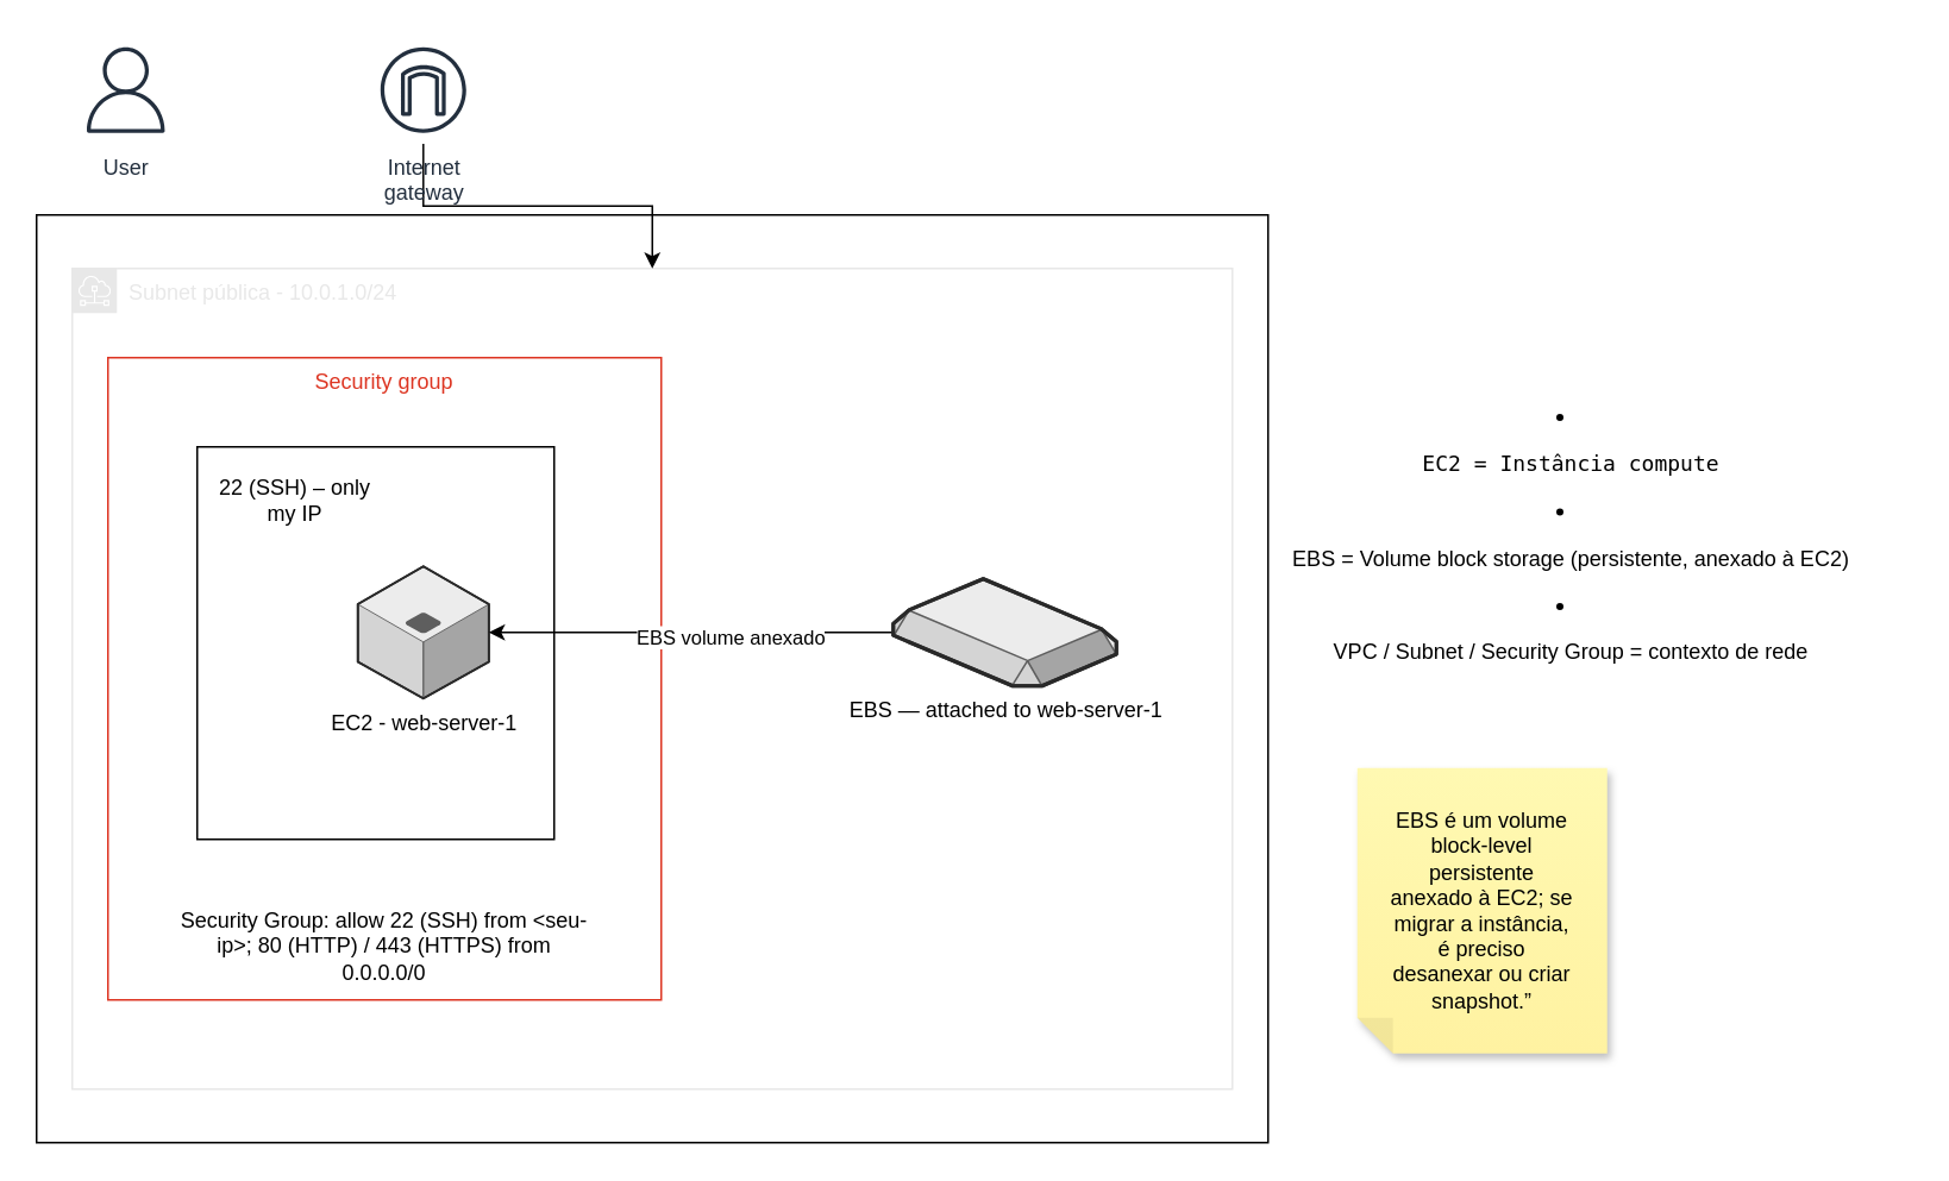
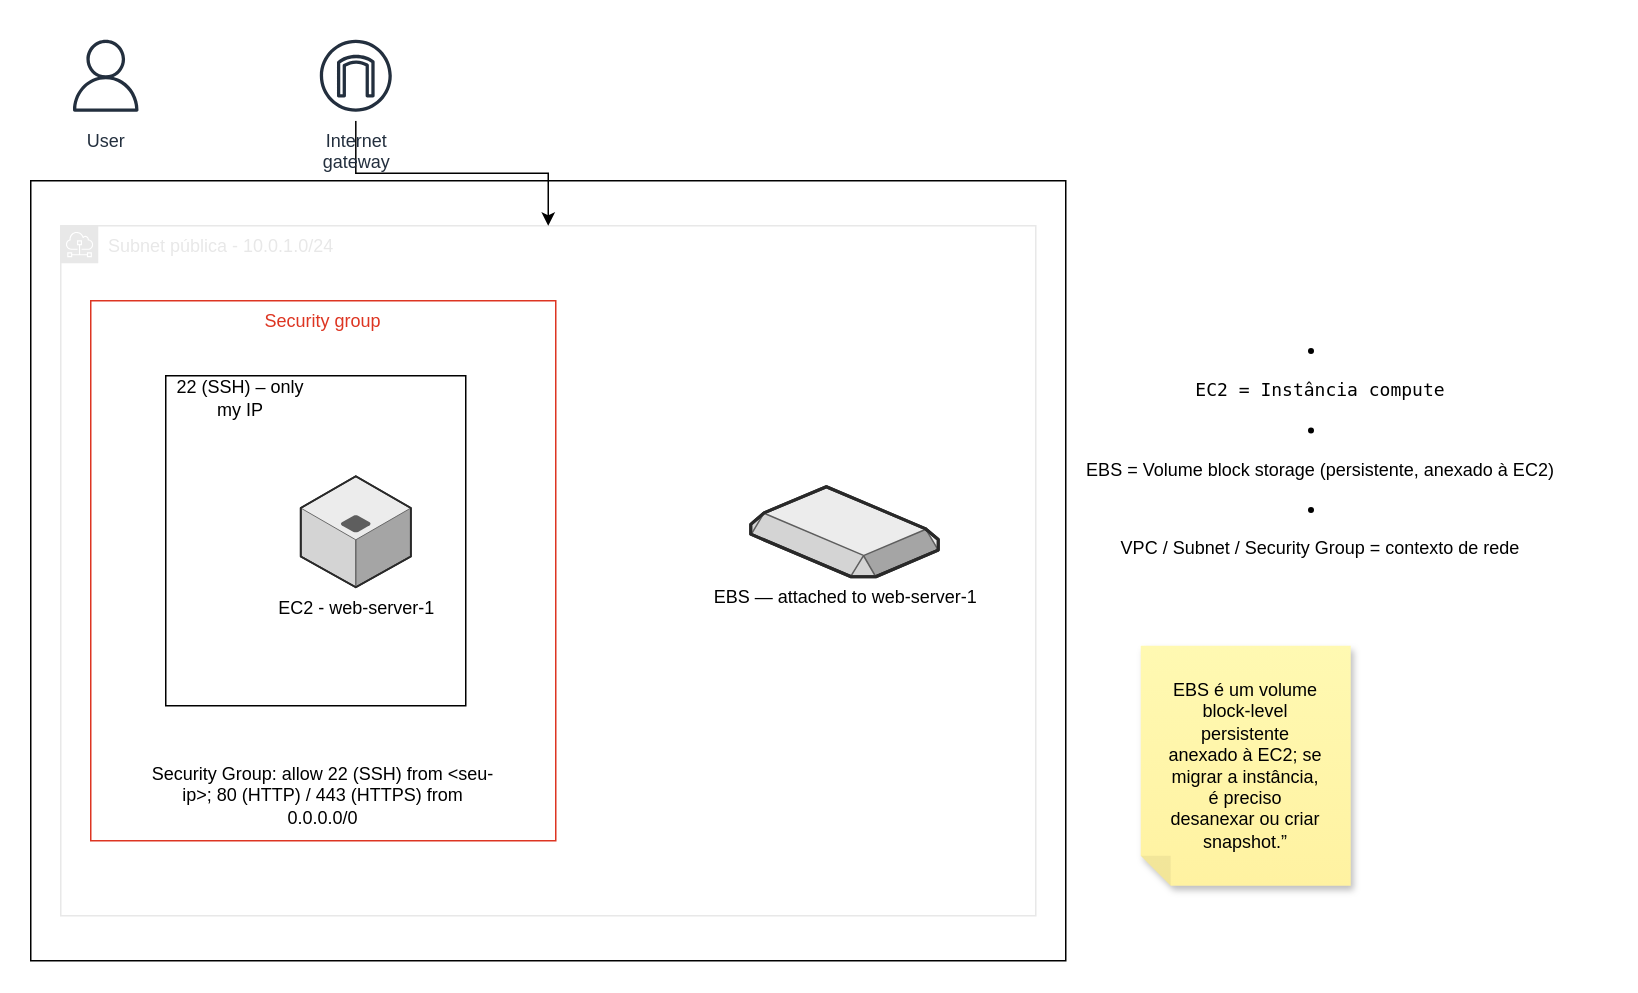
  <mxCell id="0" />
  <mxCell id="1" parent="0" />
  <mxCell id="2" value="" style="verticalLabelPosition=bottom;verticalAlign=top;html=1;shape=mxgraph.basic.rect;fillColor2=none;strokeWidth=1;size=20;indent=5;" parent="1" vertex="1"><mxGeometry x="20" y="120" width="690" height="520" as="geometry" /></mxCell>
  <mxCell id="3" value="" style="verticalLabelPosition=bottom;verticalAlign=top;html=1;shape=mxgraph.basic.rect;fillColor2=none;strokeWidth=1;size=20;indent=5;" parent="1" vertex="1"><mxGeometry x="110" y="250" width="200" height="220" as="geometry" /></mxCell>
  <mxCell id="4" value="Subnet&amp;nbsp;pública - 10.0.1.0/24" style="sketch=0;outlineConnect=0;gradientColor=none;html=1;whiteSpace=wrap;fontSize=12;fontStyle=0;shape=mxgraph.aws4.group;grIcon=mxgraph.aws4.group_subnet;strokeColor=#E8E8E8;fillColor=none;verticalAlign=top;align=left;spacingLeft=30;fontColor=#E8E8E8;dashed=0;" parent="1" vertex="1"><mxGeometry x="40" y="150" width="650" height="460" as="geometry" /></mxCell>
  <mxCell id="5" value="Security group" style="fillColor=none;strokeColor=#DD3522;verticalAlign=top;fontStyle=0;fontColor=#DD3522;whiteSpace=wrap;html=1;" parent="1" vertex="1"><mxGeometry x="60" y="200" width="310" height="360" as="geometry" /></mxCell>
  <mxCell id="6" value="EC2 - web-server-1" style="verticalLabelPosition=bottom;html=1;verticalAlign=top;strokeWidth=1;align=center;outlineConnect=0;dashed=0;outlineConnect=0;shape=mxgraph.aws3d.application_server;fillColor=#ECECEC;strokeColor=#5E5E5E;aspect=fixed;strokeColor2=#292929;" parent="1" vertex="1"><mxGeometry x="200" y="317" width="73.4" height="74" as="geometry" /></mxCell>
- <mxCell id="7" style="edgeStyle=orthogonalEdgeStyle;rounded=0;orthogonalLoop=1;jettySize=auto;html=1;" parent="1" source="9" target="6" edge="1"><mxGeometry relative="1" as="geometry" /></mxCell>
- <mxCell id="8" value="&lt;font&gt;EBS volume anexado&lt;/font&gt;" style="edgeLabel;html=1;align=center;verticalAlign=middle;resizable=0;points=[];" parent="7" vertex="1" connectable="0"><mxGeometry x="-0.189" y="2" relative="1" as="geometry"><mxPoint as="offset" /></mxGeometry></mxCell>
  <mxCell id="9" value="EBS — attached to web-server-1" style="verticalLabelPosition=bottom;html=1;verticalAlign=top;strokeWidth=1;align=center;outlineConnect=0;dashed=0;outlineConnect=0;shape=mxgraph.aws3d.ebs;fillColor=#ECECEC;strokeColor=#5E5E5E;aspect=fixed;strokeColor2=#292929;" parent="1" vertex="1"><mxGeometry x="500" y="324" width="125" height="60" as="geometry" /></mxCell>
  <mxCell id="10" value="Security Group: allow 22 (SSH) from &amp;lt;seu-ip&amp;gt;; 80 (HTTP) / 443 (HTTPS) from 0.0.0.0/0" style="text;strokeColor=none;align=center;fillColor=none;html=1;verticalAlign=middle;whiteSpace=wrap;rounded=0;" parent="1" vertex="1"><mxGeometry x="100" y="510" width="230" height="40" as="geometry" /></mxCell>
  <mxCell id="11" value="&lt;li data-end=&quot;2027&quot; data-start=&quot;2000&quot;&gt;&lt;p data-end=&quot;2027&quot; data-start=&quot;2002&quot;&gt;&lt;code data-end=&quot;2027&quot; data-start=&quot;2002&quot;&gt;EC2 = Instância compute&lt;/code&gt;&lt;/p&gt;&lt;/li&gt;&lt;li data-end=&quot;2027&quot; data-start=&quot;2000&quot;&gt;&lt;p data-end=&quot;2027&quot; data-start=&quot;2002&quot;&gt;&lt;span style=&quot;background-color: transparent; color: light-dark(rgb(0, 0, 0), rgb(255, 255, 255));&quot;&gt;EBS = Volume block storage (persistente, anexado à EC2)&lt;/span&gt;&lt;/p&gt;&lt;/li&gt;&lt;li data-end=&quot;2027&quot; data-start=&quot;2000&quot;&gt;&lt;p data-end=&quot;2027&quot; data-start=&quot;2002&quot;&gt;&lt;span style=&quot;background-color: transparent; color: light-dark(rgb(0, 0, 0), rgb(255, 255, 255));&quot;&gt;VPC / Subnet / Security Group = contexto de rede&lt;/span&gt;&lt;/p&gt;&lt;/li&gt;" style="text;strokeColor=none;align=center;fillColor=none;html=1;verticalAlign=middle;whiteSpace=wrap;rounded=0;" parent="1" vertex="1"><mxGeometry x="690" y="260" width="380" height="90" as="geometry" /></mxCell>
  <mxCell id="12" value="" style="shape=note;whiteSpace=wrap;html=1;backgroundOutline=1;fontColor=#000000;darkOpacity=0.05;fillColor=#FFF9B2;strokeColor=none;fillStyle=solid;direction=west;gradientDirection=north;gradientColor=#FFF2A1;shadow=1;size=20;pointerEvents=1;" parent="1" vertex="1"><mxGeometry x="760" y="430" width="140" height="160" as="geometry" /></mxCell>
  <mxCell id="13" value="&lt;font style=&quot;color: rgb(0, 0, 0);&quot;&gt;EBS é um volume block-level persistente anexado à EC2; se migrar a instância, é preciso desanexar ou criar snapshot.”&lt;/font&gt;" style="text;strokeColor=none;align=center;fillColor=none;html=1;verticalAlign=middle;whiteSpace=wrap;rounded=0;fontColor=#000000;" parent="1" vertex="1"><mxGeometry x="775" y="450" width="110" height="120" as="geometry" /></mxCell>
  <mxCell id="14" style="edgeStyle=orthogonalEdgeStyle;rounded=0;orthogonalLoop=1;jettySize=auto;html=1;" parent="1" source="15" target="4" edge="1"><mxGeometry relative="1" as="geometry" /></mxCell>
  <mxCell id="15" value="Internet&#10;gateway" style="sketch=0;outlineConnect=0;fontColor=#232F3E;gradientColor=none;strokeColor=#232F3E;fillColor=#ffffff;dashed=0;verticalLabelPosition=bottom;verticalAlign=top;align=center;html=1;fontSize=12;fontStyle=0;aspect=fixed;shape=mxgraph.aws4.resourceIcon;resIcon=mxgraph.aws4.internet_gateway;" parent="1" vertex="1"><mxGeometry x="206.7" y="20" width="60" height="60" as="geometry" /></mxCell>
  <mxCell id="16" value="User" style="sketch=0;outlineConnect=0;fontColor=#232F3E;gradientColor=none;strokeColor=#232F3E;fillColor=#ffffff;dashed=0;verticalLabelPosition=bottom;verticalAlign=top;align=center;html=1;fontSize=12;fontStyle=0;aspect=fixed;shape=mxgraph.aws4.resourceIcon;resIcon=mxgraph.aws4.user;" parent="1" vertex="1"><mxGeometry x="40" y="20" width="60" height="60" as="geometry" /></mxCell>
- <mxCell id="17" value="22 (SSH) – only my IP" style="text;strokeColor=none;align=center;fillColor=none;html=1;verticalAlign=middle;whiteSpace=wrap;rounded=0;" parent="1" vertex="1"><mxGeometry x="115" y="265" width="100" height="30" as="geometry" /></mxCell>
+ <mxCell id="17" value="22 (SSH) – only my IP" style="text;strokeColor=none;align=center;fillColor=none;html=1;verticalAlign=middle;whiteSpace=wrap;rounded=0;" parent="1" vertex="1"><mxGeometry x="110" y="250" width="100" height="30" as="geometry" /></mxCell>
